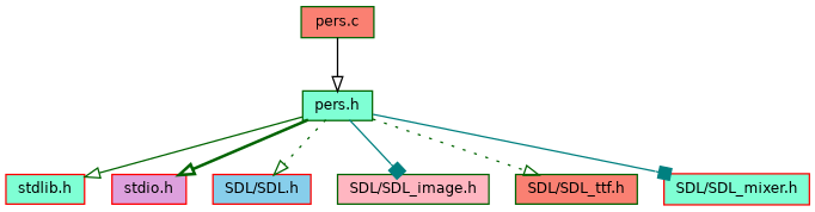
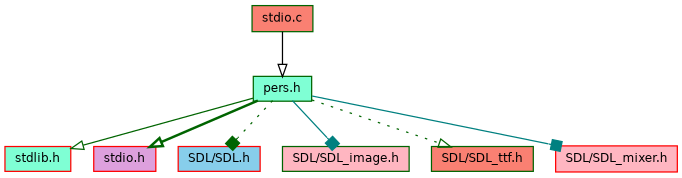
  digraph {
    node [color=darkgreen fillcolor=salmon fontname=Helvetica fontsize=10 shape=record style=filled]
    edge [arrowhead=onormal color=darkgreen fontname=Helvetica fontsize=10 labelfontname=Helvetica labelfontsize=10 style=solid]
-   n1 [fontcolor=black height=0.2 label="pers.c" width=0.4]
+   n1 [fontcolor=black height=0.2 label="stdio.c" width=0.4]
    n2 [fillcolor=aquamarine height=0.2 label="pers.h" width=0.4]
    n3 [color=red fillcolor=aquamarine height=0.2 label="stdlib.h" width=0.4]
    n4 [color=red fillcolor=plum height=0.2 label="stdio.h" width=0.4]
    n5 [color=red fillcolor=skyblue height=0.2 label="SDL/SDL.h" width=0.4]
    n6 [fillcolor=lightpink height=0.2 label="SDL/SDL_image.h" width=0.4]
    n7 [height=0.2 label="SDL/SDL_ttf.h" width=0.4]
-   n8 [color=red fillcolor=aquamarine height=0.2 label="SDL/SDL_mixer.h" width=0.4]
+   n8 [color=red fillcolor=lightpink height=0.2 label="SDL/SDL_mixer.h" width=0.4]
    n1 -> n2 [color=black]
    n2 -> n3
    n2 -> n4 [style=bold]
-   n2 -> n5 [style=dotted]
+   n2 -> n5 [arrowhead=box style=dotted]
    n2 -> n6 [arrowhead=box color=teal]
    n2 -> n7 [style=dotted]
    n2 -> n8 [arrowhead=box color=teal]
  }
